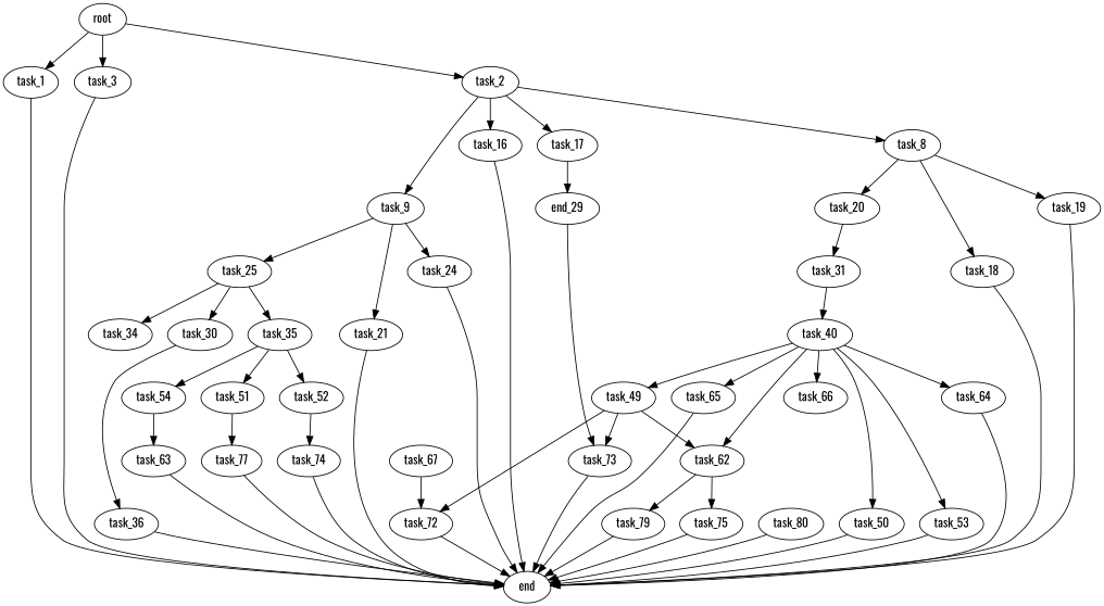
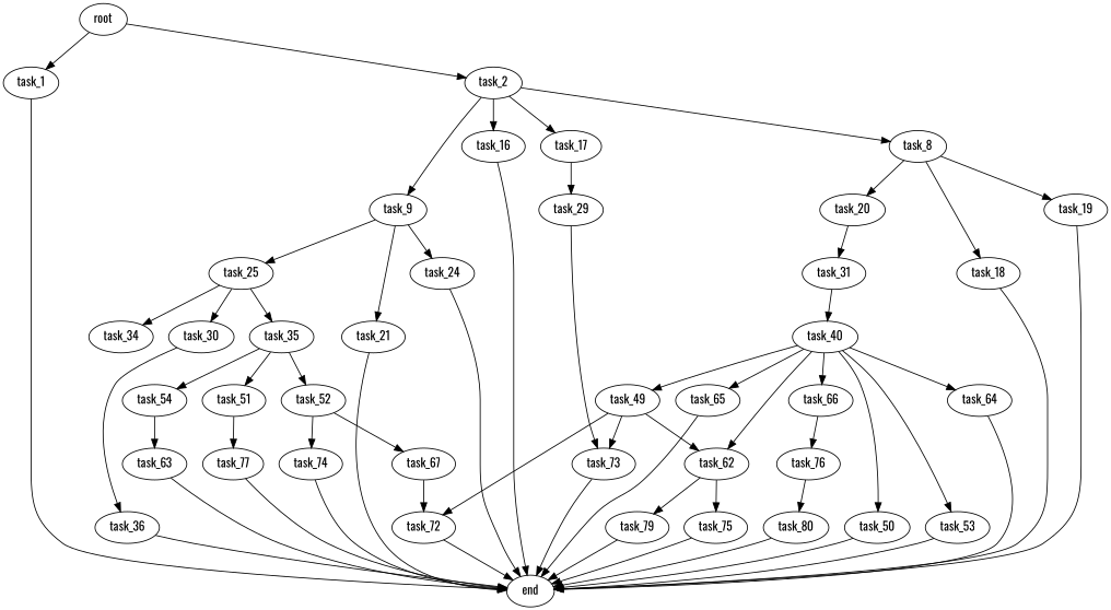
  digraph {
    fontname=Oswald
    node [fontname=Oswald]
    edge [fontname=Oswald]
    root
    task_1
    task_2
-   task_3
    end
    task_8
    task_9
    task_16
    task_17
    task_18
    task_19
    task_20
    task_21
    task_24
    task_25
-   task_29 [label=end_29]
+   task_29
    task_31
    task_30
    task_34
    task_35
    task_73
    task_40
    task_36
    task_51
    task_52
    task_54
    task_49
    task_50
    task_53
    task_62
    task_64
    task_65
    task_66
    task_77
    task_67
    task_74
    task_63
    task_72
    task_75
    task_79
+   task_76
    task_80
    root -> task_1
    root -> task_2
-   root -> task_3
    task_1 -> end
    task_2 -> task_8
    task_2 -> task_9
    task_2 -> task_16
    task_2 -> task_17
-   task_3 -> end
    task_8 -> task_18
    task_8 -> task_19
    task_8 -> task_20
    task_9 -> task_21
    task_9 -> task_24
    task_9 -> task_25
    task_16 -> end
    task_17 -> task_29
    task_18 -> end
    task_19 -> end
    task_20 -> task_31
    task_21 -> end
    task_24 -> end
    task_25 -> task_30
    task_25 -> task_34
    task_25 -> task_35
    task_29 -> task_73
    task_31 -> task_40
    task_30 -> task_36
    task_35 -> task_51
    task_35 -> task_52
    task_35 -> task_54
    task_73 -> end
    task_40 -> task_49
    task_40 -> task_50
    task_40 -> task_53
    task_40 -> task_62
    task_40 -> task_64
    task_40 -> task_65
    task_40 -> task_66
    task_36 -> end
    task_51 -> task_77
+   task_52 -> task_67
    task_52 -> task_74
    task_54 -> task_63
    task_49 -> task_73
    task_49 -> task_62
    task_49 -> task_72
    task_50 -> end
    task_53 -> end
    task_62 -> task_75
    task_62 -> task_79
    task_64 -> end
    task_65 -> end
+   task_66 -> task_76
    task_77 -> end
    task_67 -> task_72
    task_74 -> end
    task_63 -> end
    task_72 -> end
    task_75 -> end
    task_79 -> end
+   task_76 -> task_80
    task_80 -> end
  }
